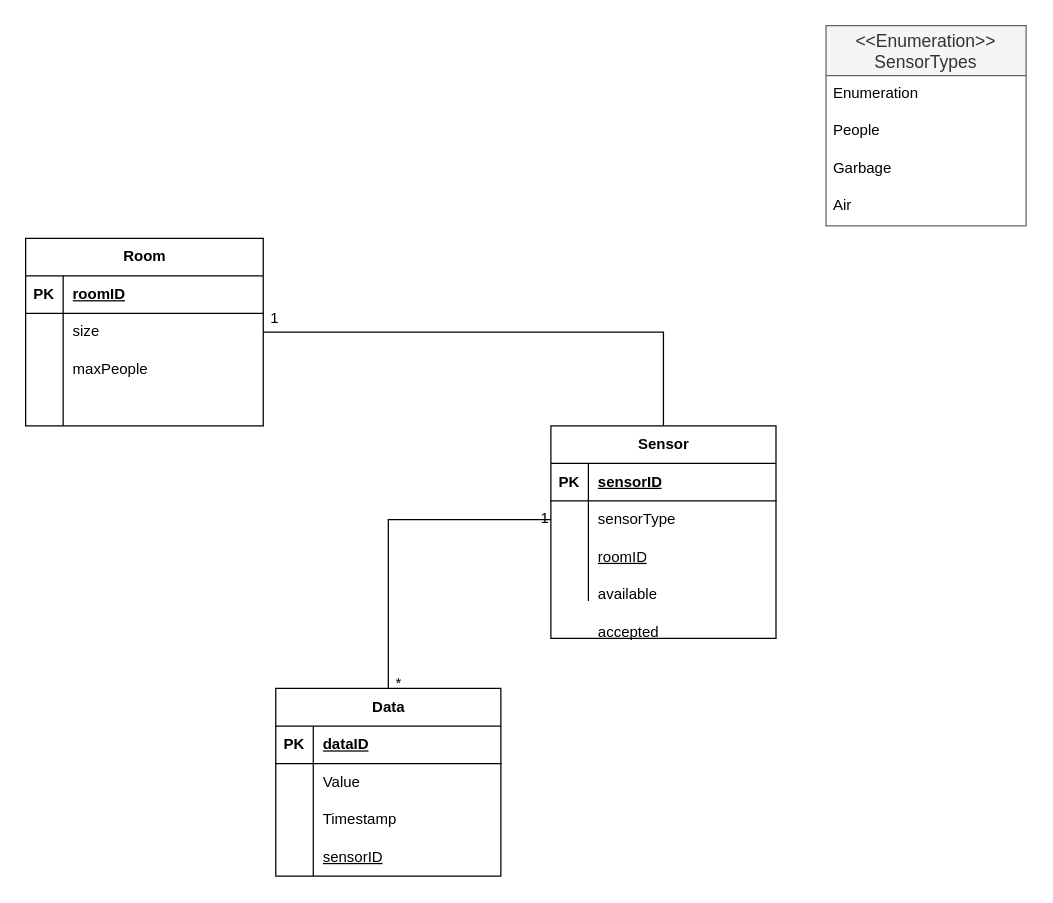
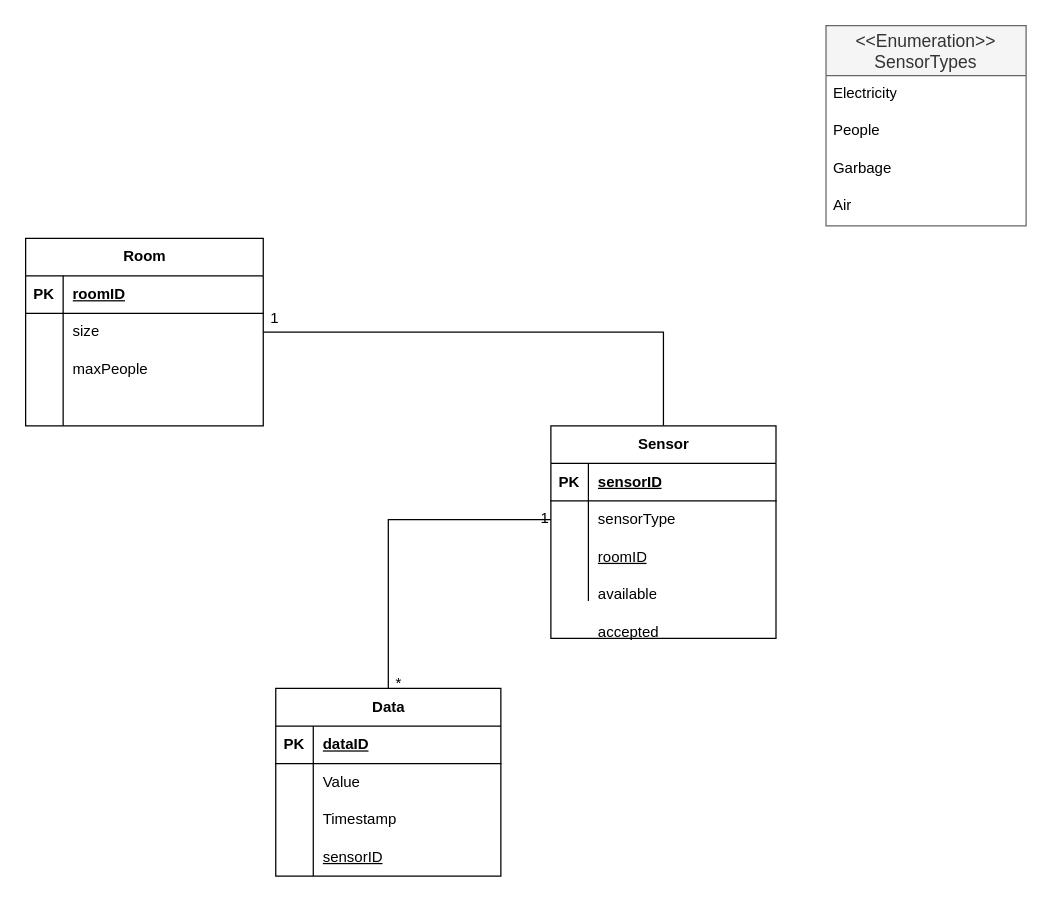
  <mxCell id="0" />
  <mxCell id="1" parent="0" />
  <mxCell id="2" value="Room" style="shape=table;startSize=30;container=1;collapsible=1;childLayout=tableLayout;fixedRows=1;rowLines=0;fontStyle=1;align=center;resizeLast=1;html=1;" parent="1" vertex="1"><mxGeometry x="20" y="190" width="190" height="150" as="geometry" /></mxCell>
  <mxCell id="3" value="" style="shape=tableRow;horizontal=0;startSize=0;swimlaneHead=0;swimlaneBody=0;fillColor=none;collapsible=0;dropTarget=0;points=[[0,0.5],[1,0.5]];portConstraint=eastwest;top=0;left=0;right=0;bottom=1;" parent="2" vertex="1"><mxGeometry y="30" width="190" height="30" as="geometry" /></mxCell>
  <mxCell id="4" value="PK" style="shape=partialRectangle;connectable=0;fillColor=none;top=0;left=0;bottom=0;right=0;fontStyle=1;overflow=hidden;whiteSpace=wrap;html=1;" parent="3" vertex="1"><mxGeometry width="30" height="30" as="geometry"><mxRectangle width="30" height="30" as="alternateBounds" /></mxGeometry></mxCell>
  <mxCell id="5" value="roomID" style="shape=partialRectangle;connectable=0;fillColor=none;top=0;left=0;bottom=0;right=0;align=left;spacingLeft=6;fontStyle=5;overflow=hidden;whiteSpace=wrap;html=1;" parent="3" vertex="1"><mxGeometry x="30" width="160" height="30" as="geometry"><mxRectangle width="160" height="30" as="alternateBounds" /></mxGeometry></mxCell>
  <mxCell id="6" value="" style="shape=tableRow;horizontal=0;startSize=0;swimlaneHead=0;swimlaneBody=0;fillColor=none;collapsible=0;dropTarget=0;points=[[0,0.5],[1,0.5]];portConstraint=eastwest;top=0;left=0;right=0;bottom=0;" parent="2" vertex="1"><mxGeometry y="60" width="190" height="30" as="geometry" /></mxCell>
  <mxCell id="7" value="" style="shape=partialRectangle;connectable=0;fillColor=none;top=0;left=0;bottom=0;right=0;editable=1;overflow=hidden;whiteSpace=wrap;html=1;" parent="6" vertex="1"><mxGeometry width="30" height="30" as="geometry"><mxRectangle width="30" height="30" as="alternateBounds" /></mxGeometry></mxCell>
  <mxCell id="8" value="size" style="shape=partialRectangle;connectable=0;fillColor=none;top=0;left=0;bottom=0;right=0;align=left;spacingLeft=6;overflow=hidden;whiteSpace=wrap;html=1;" parent="6" vertex="1"><mxGeometry x="30" width="160" height="30" as="geometry"><mxRectangle width="160" height="30" as="alternateBounds" /></mxGeometry></mxCell>
  <mxCell id="9" value="" style="shape=tableRow;horizontal=0;startSize=0;swimlaneHead=0;swimlaneBody=0;fillColor=none;collapsible=0;dropTarget=0;points=[[0,0.5],[1,0.5]];portConstraint=eastwest;top=0;left=0;right=0;bottom=0;" parent="2" vertex="1"><mxGeometry y="90" width="190" height="30" as="geometry" /></mxCell>
  <mxCell id="10" value="" style="shape=partialRectangle;connectable=0;fillColor=none;top=0;left=0;bottom=0;right=0;editable=1;overflow=hidden;whiteSpace=wrap;html=1;" parent="9" vertex="1"><mxGeometry width="30" height="30" as="geometry"><mxRectangle width="30" height="30" as="alternateBounds" /></mxGeometry></mxCell>
  <mxCell id="11" value="maxPeople" style="shape=partialRectangle;connectable=0;fillColor=none;top=0;left=0;bottom=0;right=0;align=left;spacingLeft=6;overflow=hidden;whiteSpace=wrap;html=1;" parent="9" vertex="1"><mxGeometry x="30" width="160" height="30" as="geometry"><mxRectangle width="160" height="30" as="alternateBounds" /></mxGeometry></mxCell>
  <mxCell id="12" value="" style="shape=tableRow;horizontal=0;startSize=0;swimlaneHead=0;swimlaneBody=0;fillColor=none;collapsible=0;dropTarget=0;points=[[0,0.5],[1,0.5]];portConstraint=eastwest;top=0;left=0;right=0;bottom=0;" parent="2" vertex="1"><mxGeometry y="120" width="190" height="30" as="geometry" /></mxCell>
  <mxCell id="13" value="" style="shape=partialRectangle;connectable=0;fillColor=none;top=0;left=0;bottom=0;right=0;editable=1;overflow=hidden;whiteSpace=wrap;html=1;" parent="12" vertex="1"><mxGeometry width="30" height="30" as="geometry"><mxRectangle width="30" height="30" as="alternateBounds" /></mxGeometry></mxCell>
  <mxCell id="14" value="" style="shape=partialRectangle;connectable=0;fillColor=none;top=0;left=0;bottom=0;right=0;align=left;spacingLeft=6;overflow=hidden;whiteSpace=wrap;html=1;" parent="12" vertex="1"><mxGeometry x="30" width="160" height="30" as="geometry"><mxRectangle width="160" height="30" as="alternateBounds" /></mxGeometry></mxCell>
  <mxCell id="15" value="&lt;&lt;Enumeration&gt;&gt;&#10;SensorTypes" style="swimlane;fontStyle=0;childLayout=stackLayout;horizontal=1;startSize=40;horizontalStack=0;resizeParent=1;resizeParentMax=0;resizeLast=0;collapsible=1;marginBottom=0;align=center;fontSize=14;fillColor=#f5f5f5;fontColor=#333333;strokeColor=#666666;" parent="1" vertex="1"><mxGeometry x="660" y="20" width="160" height="160" as="geometry" /></mxCell>
- <mxCell id="16" value="Enumeration" style="text;strokeColor=none;fillColor=none;spacingLeft=4;spacingRight=4;overflow=hidden;rotatable=0;points=[[0,0.5],[1,0.5]];portConstraint=eastwest;fontSize=12;whiteSpace=wrap;html=1;" parent="15" vertex="1"><mxGeometry y="40" width="160" height="30" as="geometry" /></mxCell>
+ <mxCell id="16" value="Electricity" style="text;strokeColor=none;fillColor=none;spacingLeft=4;spacingRight=4;overflow=hidden;rotatable=0;points=[[0,0.5],[1,0.5]];portConstraint=eastwest;fontSize=12;whiteSpace=wrap;html=1;" parent="15" vertex="1"><mxGeometry y="40" width="160" height="30" as="geometry" /></mxCell>
  <mxCell id="17" value="People" style="text;strokeColor=none;fillColor=none;spacingLeft=4;spacingRight=4;overflow=hidden;rotatable=0;points=[[0,0.5],[1,0.5]];portConstraint=eastwest;fontSize=12;whiteSpace=wrap;html=1;" parent="15" vertex="1"><mxGeometry y="70" width="160" height="30" as="geometry" /></mxCell>
  <mxCell id="18" value="Garbage" style="text;strokeColor=none;fillColor=none;spacingLeft=4;spacingRight=4;overflow=hidden;rotatable=0;points=[[0,0.5],[1,0.5]];portConstraint=eastwest;fontSize=12;whiteSpace=wrap;html=1;" parent="15" vertex="1"><mxGeometry y="100" width="160" height="30" as="geometry" /></mxCell>
  <mxCell id="19" value="Air" style="text;strokeColor=none;fillColor=none;spacingLeft=4;spacingRight=4;overflow=hidden;rotatable=0;points=[[0,0.5],[1,0.5]];portConstraint=eastwest;fontSize=12;whiteSpace=wrap;html=1;" parent="15" vertex="1"><mxGeometry y="130" width="160" height="30" as="geometry" /></mxCell>
  <mxCell id="20" style="edgeStyle=orthogonalEdgeStyle;rounded=0;orthogonalLoop=1;jettySize=auto;html=1;endArrow=none;endFill=0;" parent="1" source="6" target="39" edge="1"><mxGeometry relative="1" as="geometry"><Array as="points"><mxPoint x="530" y="265" /></Array></mxGeometry></mxCell>
  <mxCell id="21" value="1" style="text;html=1;align=center;verticalAlign=middle;resizable=0;points=[];autosize=1;strokeColor=none;fillColor=none;" parent="1" vertex="1"><mxGeometry x="204" y="239" width="30" height="30" as="geometry" /></mxCell>
  <mxCell id="22" value="*" style="text;html=1;align=center;verticalAlign=middle;resizable=0;points=[];autosize=1;strokeColor=none;fillColor=none;" parent="1" vertex="1"><mxGeometry x="525" y="330" width="30" height="30" as="geometry" /></mxCell>
  <mxCell id="23" value="Data" style="shape=table;startSize=30;container=1;collapsible=1;childLayout=tableLayout;fixedRows=1;rowLines=0;fontStyle=1;align=center;resizeLast=1;html=1;" parent="1" vertex="1"><mxGeometry x="220" y="550" width="180" height="150" as="geometry" /></mxCell>
  <mxCell id="24" value="" style="shape=tableRow;horizontal=0;startSize=0;swimlaneHead=0;swimlaneBody=0;fillColor=none;collapsible=0;dropTarget=0;points=[[0,0.5],[1,0.5]];portConstraint=eastwest;top=0;left=0;right=0;bottom=1;" parent="23" vertex="1"><mxGeometry y="30" width="180" height="30" as="geometry" /></mxCell>
  <mxCell id="25" value="PK" style="shape=partialRectangle;connectable=0;fillColor=none;top=0;left=0;bottom=0;right=0;fontStyle=1;overflow=hidden;whiteSpace=wrap;html=1;" parent="24" vertex="1"><mxGeometry width="30" height="30" as="geometry"><mxRectangle width="30" height="30" as="alternateBounds" /></mxGeometry></mxCell>
  <mxCell id="26" value="dataID" style="shape=partialRectangle;connectable=0;fillColor=none;top=0;left=0;bottom=0;right=0;align=left;spacingLeft=6;fontStyle=5;overflow=hidden;whiteSpace=wrap;html=1;" parent="24" vertex="1"><mxGeometry x="30" width="150" height="30" as="geometry"><mxRectangle width="150" height="30" as="alternateBounds" /></mxGeometry></mxCell>
  <mxCell id="27" value="" style="shape=tableRow;horizontal=0;startSize=0;swimlaneHead=0;swimlaneBody=0;fillColor=none;collapsible=0;dropTarget=0;points=[[0,0.5],[1,0.5]];portConstraint=eastwest;top=0;left=0;right=0;bottom=0;" parent="23" vertex="1"><mxGeometry y="60" width="180" height="30" as="geometry" /></mxCell>
  <mxCell id="28" value="" style="shape=partialRectangle;connectable=0;fillColor=none;top=0;left=0;bottom=0;right=0;editable=1;overflow=hidden;whiteSpace=wrap;html=1;" parent="27" vertex="1"><mxGeometry width="30" height="30" as="geometry"><mxRectangle width="30" height="30" as="alternateBounds" /></mxGeometry></mxCell>
  <mxCell id="29" value="Value" style="shape=partialRectangle;connectable=0;fillColor=none;top=0;left=0;bottom=0;right=0;align=left;spacingLeft=6;overflow=hidden;whiteSpace=wrap;html=1;" parent="27" vertex="1"><mxGeometry x="30" width="150" height="30" as="geometry"><mxRectangle width="150" height="30" as="alternateBounds" /></mxGeometry></mxCell>
  <mxCell id="30" value="" style="shape=tableRow;horizontal=0;startSize=0;swimlaneHead=0;swimlaneBody=0;fillColor=none;collapsible=0;dropTarget=0;points=[[0,0.5],[1,0.5]];portConstraint=eastwest;top=0;left=0;right=0;bottom=0;" parent="23" vertex="1"><mxGeometry y="90" width="180" height="30" as="geometry" /></mxCell>
  <mxCell id="31" value="" style="shape=partialRectangle;connectable=0;fillColor=none;top=0;left=0;bottom=0;right=0;editable=1;overflow=hidden;whiteSpace=wrap;html=1;" parent="30" vertex="1"><mxGeometry width="30" height="30" as="geometry"><mxRectangle width="30" height="30" as="alternateBounds" /></mxGeometry></mxCell>
  <mxCell id="32" value="Timestamp" style="shape=partialRectangle;connectable=0;fillColor=none;top=0;left=0;bottom=0;right=0;align=left;spacingLeft=6;overflow=hidden;whiteSpace=wrap;html=1;" parent="30" vertex="1"><mxGeometry x="30" width="150" height="30" as="geometry"><mxRectangle width="150" height="30" as="alternateBounds" /></mxGeometry></mxCell>
  <mxCell id="33" value="" style="shape=tableRow;horizontal=0;startSize=0;swimlaneHead=0;swimlaneBody=0;fillColor=none;collapsible=0;dropTarget=0;points=[[0,0.5],[1,0.5]];portConstraint=eastwest;top=0;left=0;right=0;bottom=0;" parent="23" vertex="1"><mxGeometry y="120" width="180" height="30" as="geometry" /></mxCell>
  <mxCell id="34" value="" style="shape=partialRectangle;connectable=0;fillColor=none;top=0;left=0;bottom=0;right=0;editable=1;overflow=hidden;whiteSpace=wrap;html=1;" parent="33" vertex="1"><mxGeometry width="30" height="30" as="geometry"><mxRectangle width="30" height="30" as="alternateBounds" /></mxGeometry></mxCell>
  <mxCell id="35" value="&lt;u&gt;sensorID&lt;/u&gt;" style="shape=partialRectangle;connectable=0;fillColor=none;top=0;left=0;bottom=0;right=0;align=left;spacingLeft=6;overflow=hidden;whiteSpace=wrap;html=1;" parent="33" vertex="1"><mxGeometry x="30" width="150" height="30" as="geometry"><mxRectangle width="150" height="30" as="alternateBounds" /></mxGeometry></mxCell>
  <mxCell id="36" style="edgeStyle=orthogonalEdgeStyle;rounded=0;orthogonalLoop=1;jettySize=auto;html=1;endArrow=none;endFill=0;" parent="1" source="43" target="23" edge="1"><mxGeometry relative="1" as="geometry" /></mxCell>
  <mxCell id="37" value="1" style="text;html=1;align=center;verticalAlign=middle;resizable=0;points=[];autosize=1;strokeColor=none;fillColor=none;" parent="1" vertex="1"><mxGeometry x="420" y="399" width="30" height="30" as="geometry" /></mxCell>
  <mxCell id="38" value="*" style="text;html=1;align=center;verticalAlign=middle;resizable=0;points=[];autosize=1;strokeColor=none;fillColor=none;" parent="1" vertex="1"><mxGeometry x="303" y="531" width="30" height="30" as="geometry" /></mxCell>
  <mxCell id="39" value="Sensor" style="shape=table;startSize=30;container=1;collapsible=1;childLayout=tableLayout;fixedRows=1;rowLines=0;fontStyle=1;align=center;resizeLast=1;html=1;" parent="1" vertex="1"><mxGeometry x="440" y="340" width="180" height="170" as="geometry" /></mxCell>
  <mxCell id="40" value="" style="shape=tableRow;horizontal=0;startSize=0;swimlaneHead=0;swimlaneBody=0;fillColor=none;collapsible=0;dropTarget=0;points=[[0,0.5],[1,0.5]];portConstraint=eastwest;top=0;left=0;right=0;bottom=1;" parent="39" vertex="1"><mxGeometry y="30" width="180" height="30" as="geometry" /></mxCell>
  <mxCell id="41" value="PK" style="shape=partialRectangle;connectable=0;fillColor=none;top=0;left=0;bottom=0;right=0;fontStyle=1;overflow=hidden;whiteSpace=wrap;html=1;" parent="40" vertex="1"><mxGeometry width="30" height="30" as="geometry"><mxRectangle width="30" height="30" as="alternateBounds" /></mxGeometry></mxCell>
  <mxCell id="42" value="sensorID" style="shape=partialRectangle;connectable=0;fillColor=none;top=0;left=0;bottom=0;right=0;align=left;spacingLeft=6;fontStyle=5;overflow=hidden;whiteSpace=wrap;html=1;" parent="40" vertex="1"><mxGeometry x="30" width="150" height="30" as="geometry"><mxRectangle width="150" height="30" as="alternateBounds" /></mxGeometry></mxCell>
  <mxCell id="43" value="" style="shape=tableRow;horizontal=0;startSize=0;swimlaneHead=0;swimlaneBody=0;fillColor=none;collapsible=0;dropTarget=0;points=[[0,0.5],[1,0.5]];portConstraint=eastwest;top=0;left=0;right=0;bottom=0;" parent="39" vertex="1"><mxGeometry y="60" width="180" height="30" as="geometry" /></mxCell>
  <mxCell id="44" value="" style="shape=partialRectangle;connectable=0;fillColor=none;top=0;left=0;bottom=0;right=0;editable=1;overflow=hidden;whiteSpace=wrap;html=1;" parent="43" vertex="1"><mxGeometry width="30" height="30" as="geometry"><mxRectangle width="30" height="30" as="alternateBounds" /></mxGeometry></mxCell>
  <mxCell id="45" value="sensorType" style="shape=partialRectangle;connectable=0;fillColor=none;top=0;left=0;bottom=0;right=0;align=left;spacingLeft=6;overflow=hidden;whiteSpace=wrap;html=1;" parent="43" vertex="1"><mxGeometry x="30" width="150" height="30" as="geometry"><mxRectangle width="150" height="30" as="alternateBounds" /></mxGeometry></mxCell>
  <mxCell id="46" value="" style="shape=tableRow;horizontal=0;startSize=0;swimlaneHead=0;swimlaneBody=0;fillColor=none;collapsible=0;dropTarget=0;points=[[0,0.5],[1,0.5]];portConstraint=eastwest;top=0;left=0;right=0;bottom=0;" parent="39" vertex="1"><mxGeometry y="90" width="180" height="30" as="geometry" /></mxCell>
  <mxCell id="47" value="" style="shape=partialRectangle;connectable=0;fillColor=none;top=0;left=0;bottom=0;right=0;editable=1;overflow=hidden;whiteSpace=wrap;html=1;" parent="46" vertex="1"><mxGeometry width="30" height="30" as="geometry"><mxRectangle width="30" height="30" as="alternateBounds" /></mxGeometry></mxCell>
  <mxCell id="48" value="&lt;u&gt;roomID&lt;/u&gt;" style="shape=partialRectangle;connectable=0;fillColor=none;top=0;left=0;bottom=0;right=0;align=left;spacingLeft=6;overflow=hidden;whiteSpace=wrap;html=1;" parent="46" vertex="1"><mxGeometry x="30" width="150" height="30" as="geometry"><mxRectangle width="150" height="30" as="alternateBounds" /></mxGeometry></mxCell>
  <mxCell id="49" value="" style="shape=tableRow;horizontal=0;startSize=0;swimlaneHead=0;swimlaneBody=0;fillColor=none;collapsible=0;dropTarget=0;points=[[0,0.5],[1,0.5]];portConstraint=eastwest;top=0;left=0;right=0;bottom=0;" parent="39" vertex="1"><mxGeometry y="120" width="180" height="20" as="geometry" /></mxCell>
  <mxCell id="50" value="" style="shape=partialRectangle;connectable=0;fillColor=none;top=0;left=0;bottom=0;right=0;editable=1;overflow=hidden;whiteSpace=wrap;html=1;" parent="49" vertex="1"><mxGeometry width="30" height="20" as="geometry"><mxRectangle width="30" height="20" as="alternateBounds" /></mxGeometry></mxCell>
  <mxCell id="51" value="" style="shape=partialRectangle;connectable=0;fillColor=none;top=0;left=0;bottom=0;right=0;align=left;spacingLeft=6;overflow=hidden;whiteSpace=wrap;html=1;" parent="49" vertex="1"><mxGeometry x="30" width="150" height="20" as="geometry"><mxRectangle width="150" height="20" as="alternateBounds" /></mxGeometry></mxCell>
  <mxCell id="52" value="available" style="shape=partialRectangle;connectable=0;fillColor=none;top=0;left=0;bottom=0;right=0;align=left;spacingLeft=6;overflow=hidden;whiteSpace=wrap;html=1;" vertex="1" parent="1"><mxGeometry x="470" y="460" width="150" height="30" as="geometry"><mxRectangle width="150" height="30" as="alternateBounds" /></mxGeometry></mxCell>
  <mxCell id="53" value="accepted" style="shape=partialRectangle;connectable=0;fillColor=none;top=0;left=0;bottom=0;right=0;align=left;spacingLeft=6;overflow=hidden;whiteSpace=wrap;html=1;" vertex="1" parent="1"><mxGeometry x="470" y="490" width="150" height="30" as="geometry"><mxRectangle width="150" height="30" as="alternateBounds" /></mxGeometry></mxCell>
